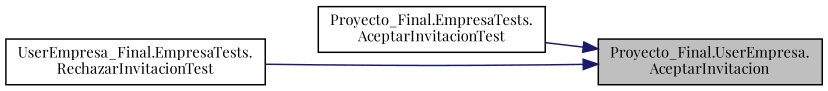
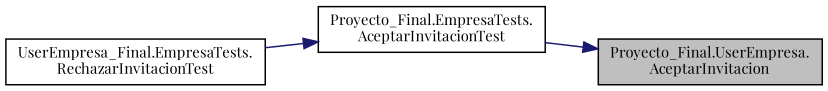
  digraph {
    fontname="Playfair Display"
    rankdir=RL
    node [color=black fillcolor=white fontname="Playfair Display" fontsize=10 shape=record style=filled]
    edge [color=midnightblue dir=back fontname="Playfair Display" fontsize=10 labelfontname=Helvetica labelfontsize=10 style=solid]
    n1 [fillcolor=grey75 fontcolor=black height=0.2 label="Proyecto_Final.UserEmpresa.\lAceptarInvitacion" width=0.4]
    n2 [height=0.2 label="Proyecto_Final.EmpresaTests.\lAceptarInvitacionTest" width=0.4]
    n3 [height=0.2 label="UserEmpresa_Final.EmpresaTests.\lRechazarInvitacionTest" width=0.4]
    n1 -> n2
-   n1 -> n3
+   n2 -> n3
  }
